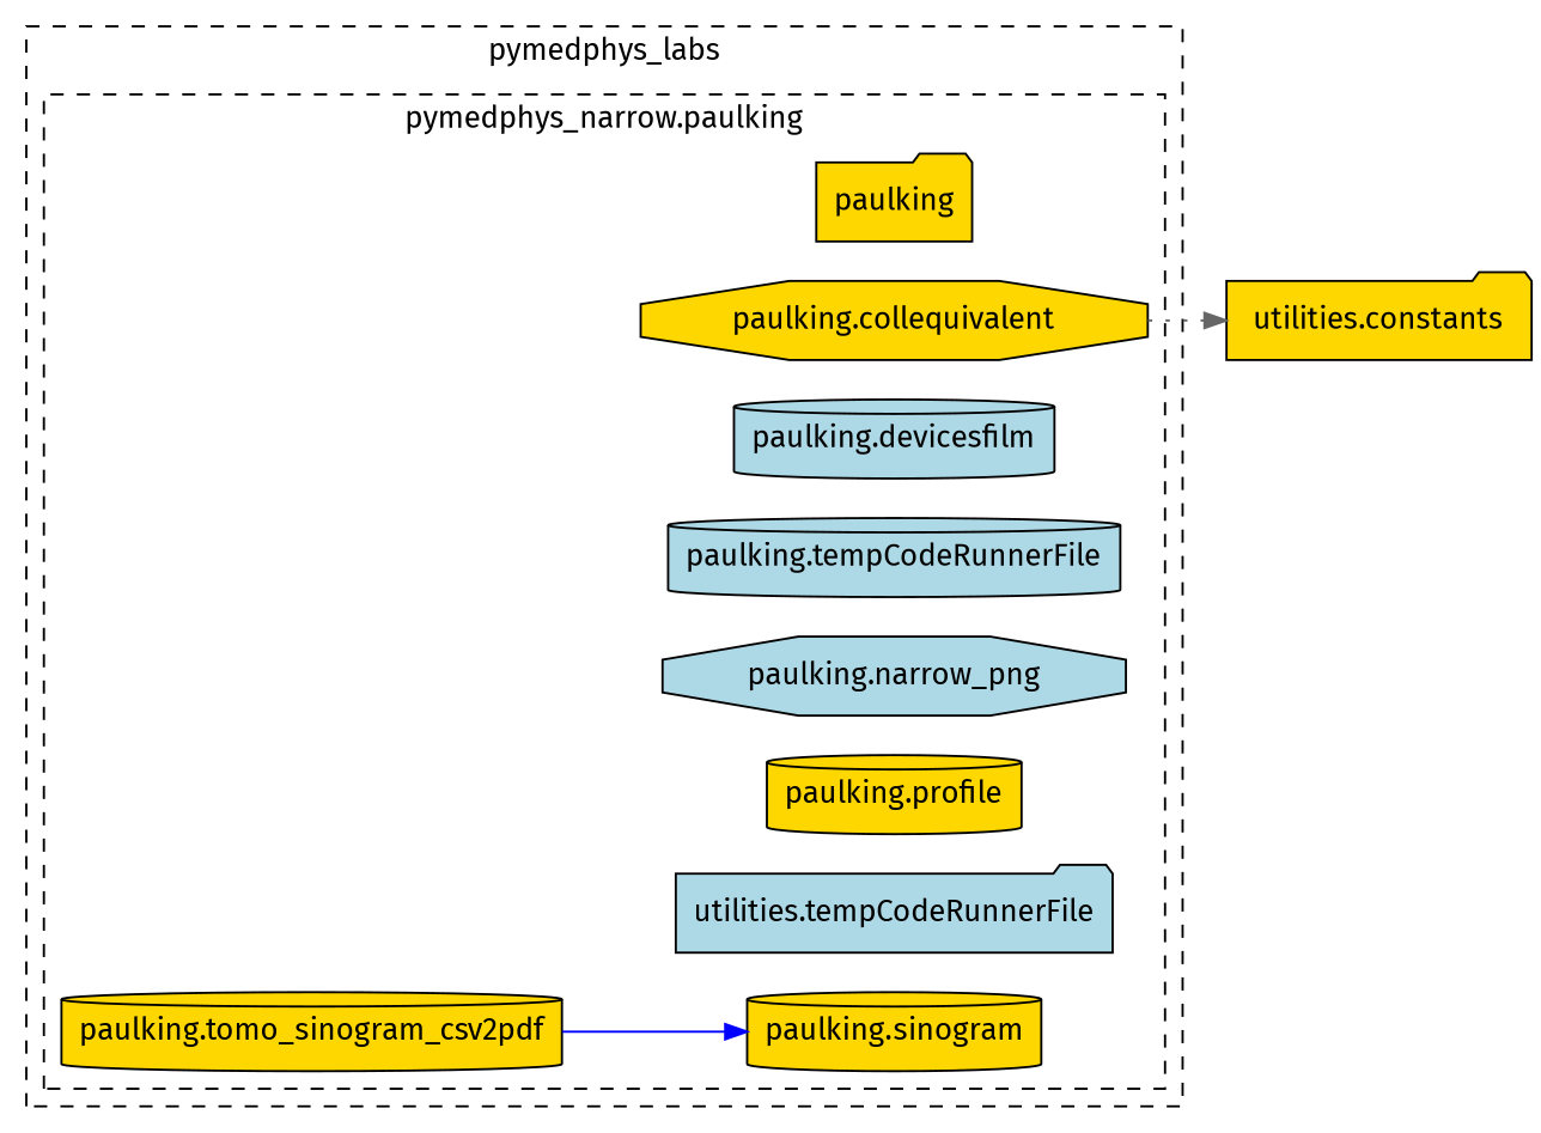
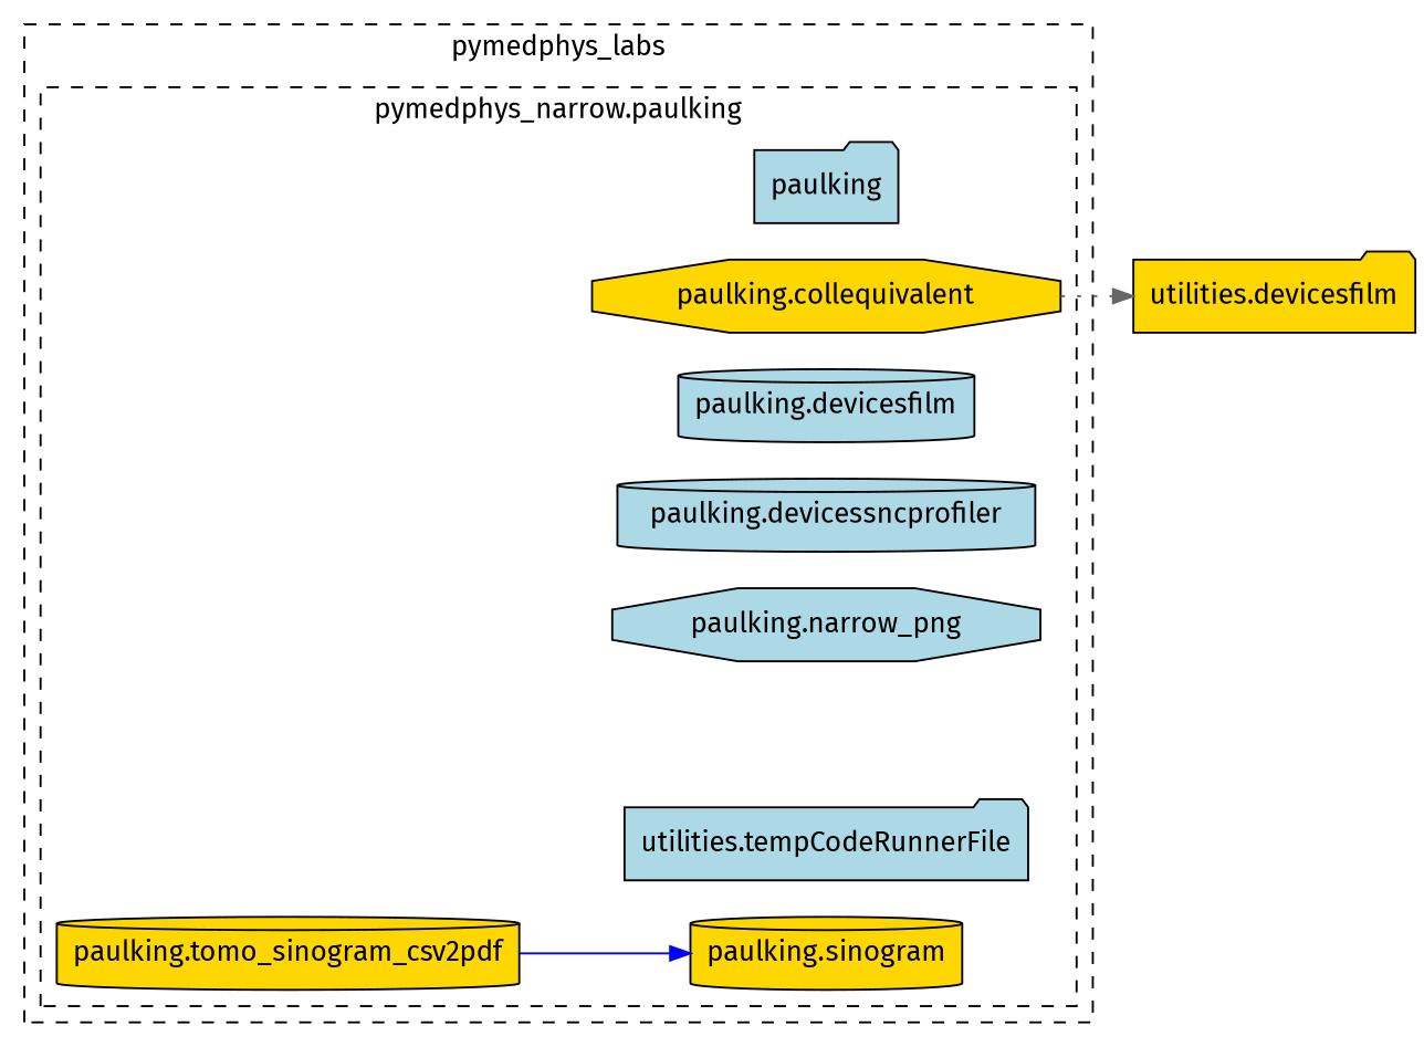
  strict digraph {
    fontname="Fira Sans"
    rankdir=LR
    node [fillcolor=gold fontname="Fira Sans" shape=cylinder style=filled]
    edge [fontname="Fira Sans"]
-   n1 [label=paulking shape=folder]
+   n1 [fillcolor=lightblue label=paulking shape=folder]
    n2 [label="paulking.collequivalent" shape=octagon]
    n3 [fillcolor=lightblue label="paulking.devicesfilm"]
-   n4 [fillcolor=lightblue label="paulking.tempCodeRunnerFile"]
+   n4 [fillcolor=lightblue label="paulking.devicessncprofiler"]
    n5 [fillcolor=lightblue label="paulking.narrow_png" shape=octagon]
-   n6 [label="paulking.profile"]
    n7 [label="paulking.sinogram"]
    n8 [fillcolor=lightblue label="utilities.tempCodeRunnerFile" shape=folder]
    n9 [label="paulking.tomo_sinogram_csv2pdf"]
-   n10 [label="utilities.constants" shape=folder]
+   n10 [label="utilities.devicesfilm" shape=folder]
    subgraph cluster_1 {
      label=pymedphys_labs
      style=dashed
      subgraph cluster_2 {
        label="pymedphys_narrow.paulking"
        style=dashed
        subgraph sub_3 {
          label="pymedphys_labs.paulking"
          rank=same
          style=dashed
          n1
          n2
          n3
          n4
          n5
-         n6
          n7
          n8
        }
        subgraph sub_4 {
          label="pymedphys_labs.paulking"
          rank=same
          style=dashed
          n9
        }
      }
    }
    n2 -> n10 [color=gray40 style=dotted]
    n9 -> n7 [color=blue style=solid]
  }
